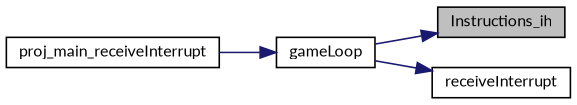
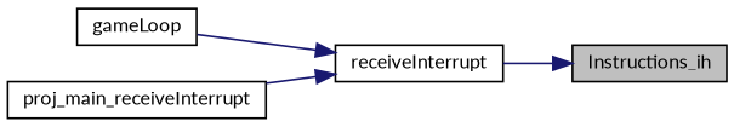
  digraph {
    fontname=Lato
    rankdir=RL
    node [color=black fillcolor=white fontname=Lato fontsize=10 shape=record style=filled]
    edge [color=midnightblue dir=back fontname=Lato fontsize=10 labelfontname=Helvetica labelfontsize=10 style=solid]
    n1 [fillcolor=grey75 fontcolor=black height=0.2 label=Instructions_ih width=0.4]
    n2 [height=0.2 label=receiveInterrupt width=0.4]
    n3 [height=0.2 label=gameLoop width=0.4]
    n4 [height=0.2 label=proj_main_receiveInterrupt width=0.4]
-   n1 -> n3
+   n1 -> n2
    n2 -> n3
-   n3 -> n4
+   n2 -> n4
  }
